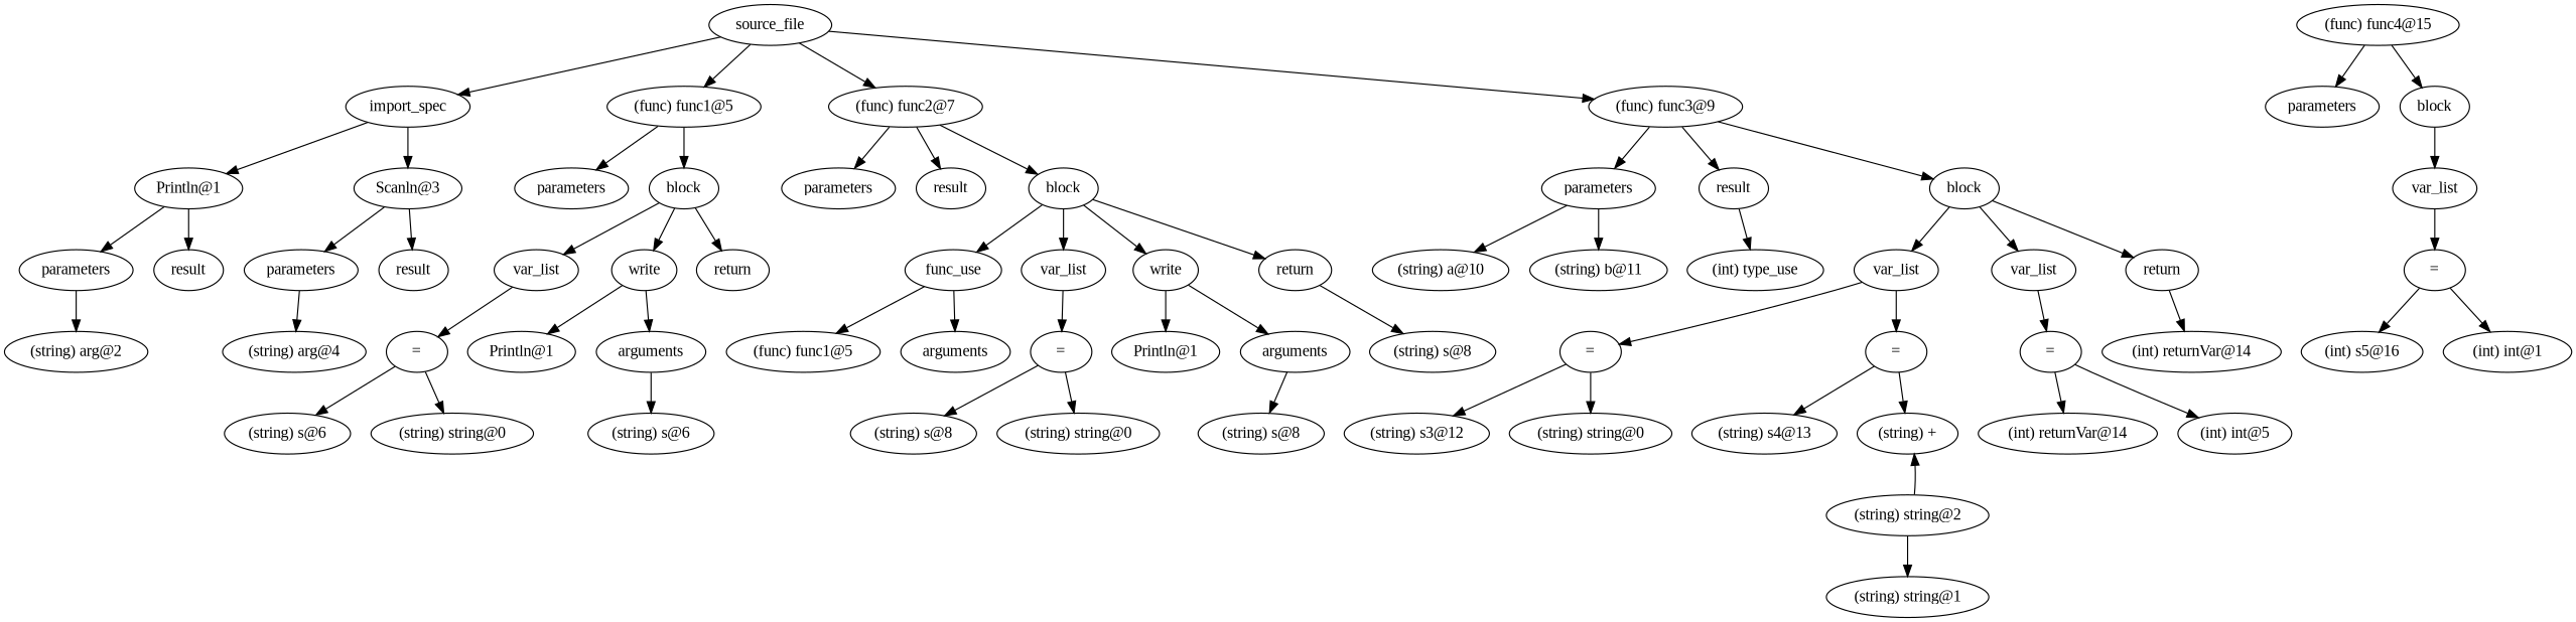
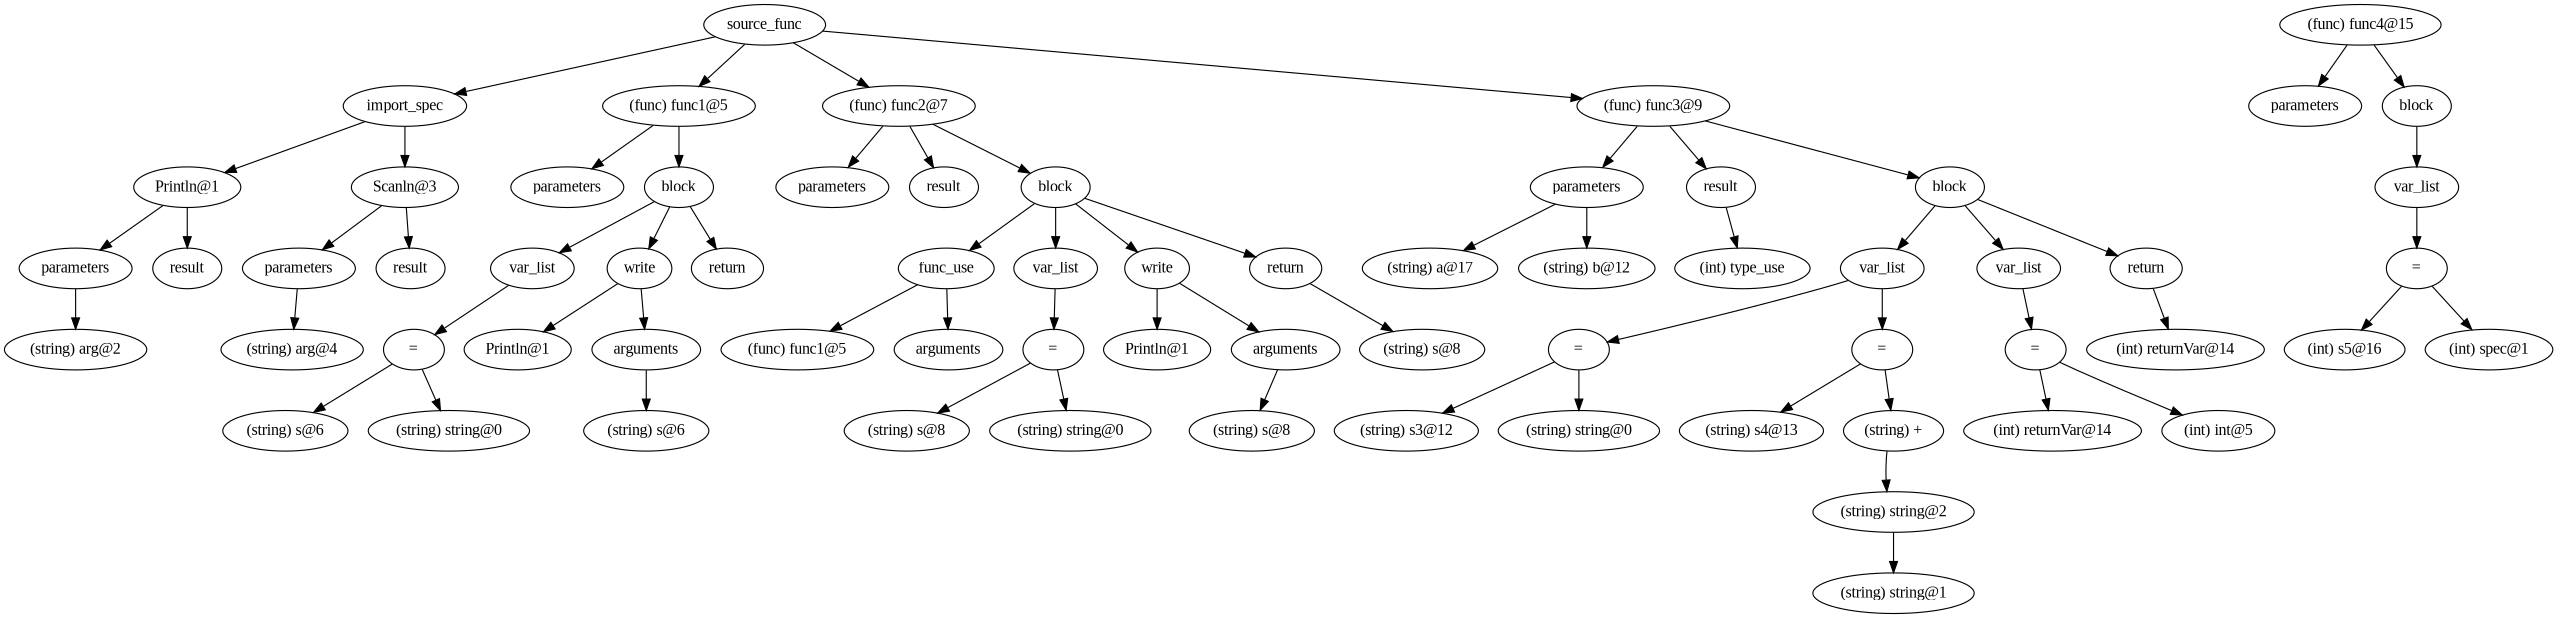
  digraph {
    fontname="Liberation Serif"
    ordering=out
    node [fontname="Liberation Serif"]
    edge [fontname="Liberation Serif"]
-   n1 [label=source_file]
+   n1 [label=source_func]
    n2 [label=import_spec]
    n3 [label="(func) func1@5"]
    n4 [label="(func) func2@7"]
    n5 [label="(func) func3@9"]
    n6 [label="Println@1"]
    n7 [label="Scanln@3"]
    n8 [label=parameters]
    n9 [label=block]
    n10 [label=parameters]
    n11 [label=result]
    n12 [label=block]
    n13 [label=parameters]
    n14 [label=result]
    n15 [label=block]
    n16 [label="(func) func4@15"]
    n17 [label=parameters]
    n18 [label=block]
    n19 [label=parameters]
    n20 [label=result]
    n21 [label=parameters]
    n22 [label=result]
    n23 [label="(string) arg@2"]
    n24 [label="(string) arg@4"]
    n25 [label=var_list]
    n26 [label=write]
    n27 [label=return]
    n28 [label="="]
    n29 [label="Println@1"]
    n30 [label=arguments]
    n31 [label="(string) s@6"]
    n32 [label="(string) string@0"]
    n33 [label="(string) s@6"]
    n34 [label=func_use]
    n35 [label=var_list]
    n36 [label=write]
    n37 [label=return]
    n38 [label="(func) func1@5"]
    n39 [label=arguments]
    n40 [label="="]
    n41 [label="Println@1"]
    n42 [label=arguments]
    n43 [label="(string) s@8"]
    n44 [label="(string) s@8"]
    n45 [label="(string) string@0"]
    n46 [label="(string) s@8"]
-   n47 [label="(string) a@10"]
-   n48 [label="(string) b@11"]
+   n47 [label="(string) a@17"]
+   n48 [label="(string) b@12"]
    n49 [label="(int) type_use"]
    n50 [label=var_list]
    n51 [label=var_list]
    n52 [label=return]
    n53 [label="="]
    n54 [label="="]
    n55 [label="="]
    n56 [label="(int) returnVar@14"]
    n57 [label="(string) s3@12"]
    n58 [label="(string) string@0"]
    n59 [label="(string) s4@13"]
    n60 [label="(string) +"]
    n61 [label="(string) string@2"]
    n62 [label="(string) string@1"]
    n63 [label="(int) returnVar@14"]
    n64 [label="(int) int@5"]
    n65 [label=var_list]
    n66 [label="="]
    n67 [label="(int) s5@16"]
-   n68 [label="(int) int@1"]
+   n68 [label="(int) spec@1"]
    n1 -> n2
    n1 -> n3
    n1 -> n4
    n1 -> n5
    n2 -> n6
    n2 -> n7
    n3 -> n8
    n3 -> n9
    n4 -> n10
    n4 -> n11
    n4 -> n12
    n5 -> n13
    n5 -> n14
    n5 -> n15
    n6 -> n19
    n6 -> n20
    n7 -> n21
    n7 -> n22
    n9 -> n25
    n9 -> n26
    n9 -> n27
    n12 -> n34
    n12 -> n35
    n12 -> n36
    n12 -> n37
    n13 -> n47
    n13 -> n48
    n14 -> n49
    n15 -> n50
    n15 -> n51
    n15 -> n52
    n16 -> n17
    n16 -> n18
    n18 -> n65
    n19 -> n23
    n21 -> n24
    n25 -> n28
    n26 -> n29
    n26 -> n30
    n28 -> n31
    n28 -> n32
    n30 -> n33
    n34 -> n38
    n34 -> n39
    n35 -> n40
    n36 -> n41
    n36 -> n42
    n37 -> n43
    n40 -> n44
    n40 -> n45
    n42 -> n46
    n50 -> n53
    n50 -> n54
    n51 -> n55
    n52 -> n56
    n53 -> n57
    n53 -> n58
    n54 -> n59
    n54 -> n60
    n55 -> n63
    n55 -> n64
-   n61 -> n60
+   n60 -> n61
    n61 -> n62
    n65 -> n66
    n66 -> n67
    n66 -> n68
  }
